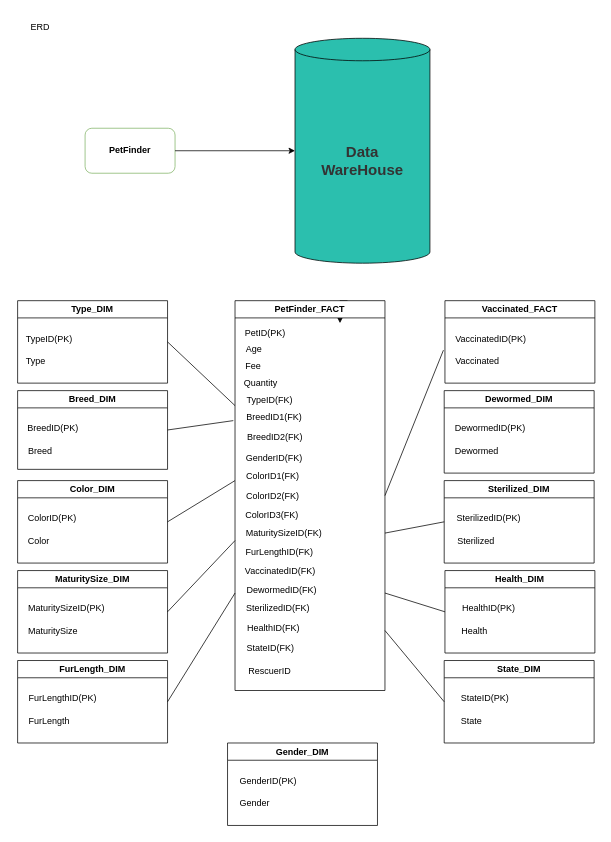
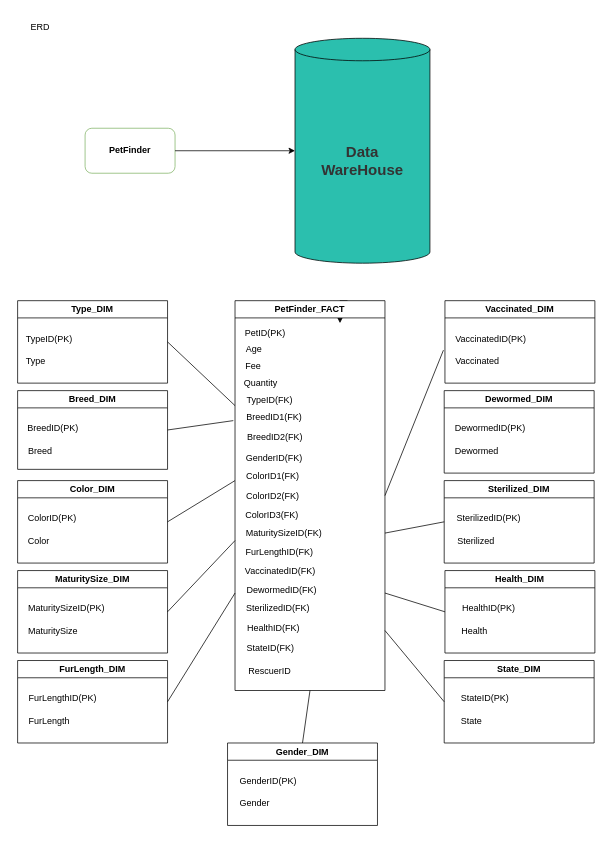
  <mxCell id="0" />
  <mxCell id="1" parent="0" />
  <mxCell id="2" value="Type_DIM" style="swimlane;whiteSpace=wrap;html=1;" parent="1" vertex="1"><mxGeometry x="23" y="400" width="200" height="110" as="geometry" /></mxCell>
  <mxCell id="3" value="TypeID(PK)" style="text;html=1;align=center;verticalAlign=middle;resizable=0;points=[];autosize=1;strokeColor=none;fillColor=none;" parent="2" vertex="1"><mxGeometry x="-3" y="36" width="90" height="30" as="geometry" /></mxCell>
  <mxCell id="4" value="Type" style="text;html=1;align=center;verticalAlign=middle;resizable=0;points=[];autosize=1;strokeColor=none;fillColor=none;" parent="2" vertex="1"><mxGeometry x="-1" y="66" width="50" height="30" as="geometry" /></mxCell>
  <mxCell id="5" style="edgeStyle=orthogonalEdgeStyle;rounded=0;orthogonalLoop=1;jettySize=auto;html=1;exitX=0.75;exitY=0;exitDx=0;exitDy=0;" parent="1" source="6" edge="1"><mxGeometry relative="1" as="geometry"><mxPoint x="453" y="430" as="targetPoint" /></mxGeometry></mxCell>
  <mxCell id="6" value="PetFinder_FACT" style="swimlane;whiteSpace=wrap;html=1;" parent="1" vertex="1"><mxGeometry x="313" y="400" width="200" height="520" as="geometry" /></mxCell>
  <mxCell id="7" value="PetID(PK)" style="text;html=1;align=center;verticalAlign=middle;resizable=0;points=[];autosize=1;strokeColor=none;fillColor=none;" parent="6" vertex="1"><mxGeometry y="28" width="80" height="30" as="geometry" /></mxCell>
  <mxCell id="8" value="TypeID(FK)" style="text;html=1;align=center;verticalAlign=middle;resizable=0;points=[];autosize=1;strokeColor=none;fillColor=none;" parent="6" vertex="1"><mxGeometry x="6" y="118" width="80" height="30" as="geometry" /></mxCell>
  <mxCell id="9" value="Age" style="text;html=1;align=center;verticalAlign=middle;resizable=0;points=[];autosize=1;strokeColor=none;fillColor=none;" parent="6" vertex="1"><mxGeometry x="5" y="50" width="40" height="30" as="geometry" /></mxCell>
  <mxCell id="10" value="GenderID(FK)" style="text;html=1;align=center;verticalAlign=middle;resizable=0;points=[];autosize=1;strokeColor=none;fillColor=none;" parent="6" vertex="1"><mxGeometry x="2" y="195" width="100" height="30" as="geometry" /></mxCell>
  <mxCell id="11" value="ColorID1(FK)" style="text;html=1;align=center;verticalAlign=middle;resizable=0;points=[];autosize=1;strokeColor=none;fillColor=none;" parent="6" vertex="1"><mxGeometry x="5" y="220" width="90" height="30" as="geometry" /></mxCell>
  <mxCell id="12" value="ColorID2(FK)" style="text;html=1;align=center;verticalAlign=middle;resizable=0;points=[];autosize=1;strokeColor=none;fillColor=none;" parent="6" vertex="1"><mxGeometry x="5" y="246" width="90" height="30" as="geometry" /></mxCell>
  <mxCell id="13" value="ColorID3(FK)" style="text;html=1;align=center;verticalAlign=middle;resizable=0;points=[];autosize=1;strokeColor=none;fillColor=none;" parent="6" vertex="1"><mxGeometry x="4" y="271" width="90" height="30" as="geometry" /></mxCell>
  <mxCell id="14" value="MaturitySizeID(FK)" style="text;html=1;align=center;verticalAlign=middle;resizable=0;points=[];autosize=1;strokeColor=none;fillColor=none;" parent="6" vertex="1"><mxGeometry x="5" y="296" width="120" height="30" as="geometry" /></mxCell>
  <mxCell id="15" value="FurLengthID(FK)" style="text;html=1;align=center;verticalAlign=middle;resizable=0;points=[];autosize=1;strokeColor=none;fillColor=none;" parent="6" vertex="1"><mxGeometry x="4" y="321" width="110" height="30" as="geometry" /></mxCell>
  <mxCell id="16" value="VaccinatedID(FK)" style="text;html=1;align=center;verticalAlign=middle;resizable=0;points=[];autosize=1;strokeColor=none;fillColor=none;" parent="6" vertex="1"><mxGeometry y="346" width="120" height="30" as="geometry" /></mxCell>
  <mxCell id="17" value="DewormedID(FK)" style="text;html=1;align=center;verticalAlign=middle;resizable=0;points=[];autosize=1;strokeColor=none;fillColor=none;" parent="6" vertex="1"><mxGeometry x="2" y="371" width="120" height="30" as="geometry" /></mxCell>
  <mxCell id="18" value="SterilizedID(FK)" style="text;html=1;align=center;verticalAlign=middle;resizable=0;points=[];autosize=1;strokeColor=none;fillColor=none;" parent="6" vertex="1"><mxGeometry x="2" y="396" width="110" height="30" as="geometry" /></mxCell>
  <mxCell id="19" value="HealthID(FK)" style="text;html=1;align=center;verticalAlign=middle;resizable=0;points=[];autosize=1;strokeColor=none;fillColor=none;" parent="6" vertex="1"><mxGeometry x="6" y="422" width="90" height="30" as="geometry" /></mxCell>
  <mxCell id="20" value="BreedID1(FK)" style="text;html=1;align=center;verticalAlign=middle;resizable=0;points=[];autosize=1;strokeColor=none;fillColor=none;" parent="6" vertex="1"><mxGeometry x="2" y="141" width="100" height="30" as="geometry" /></mxCell>
  <mxCell id="21" value="BreedID2(FK)" style="text;html=1;align=center;verticalAlign=middle;resizable=0;points=[];autosize=1;strokeColor=none;fillColor=none;" parent="6" vertex="1"><mxGeometry x="3" y="168" width="100" height="30" as="geometry" /></mxCell>
  <mxCell id="22" value="Fee" style="text;html=1;align=center;verticalAlign=middle;resizable=0;points=[];autosize=1;strokeColor=none;fillColor=none;" parent="6" vertex="1"><mxGeometry x="4" y="73" width="40" height="30" as="geometry" /></mxCell>
  <mxCell id="23" value="StateID(FK)" style="text;html=1;align=center;verticalAlign=middle;resizable=0;points=[];autosize=1;strokeColor=none;fillColor=none;" parent="6" vertex="1"><mxGeometry x="2" y="449" width="90" height="30" as="geometry" /></mxCell>
  <mxCell id="24" value="Quantity" style="text;html=1;align=center;verticalAlign=middle;resizable=0;points=[];autosize=1;strokeColor=none;fillColor=none;" parent="6" vertex="1"><mxGeometry x="-1" y="95" width="70" height="30" as="geometry" /></mxCell>
  <mxCell id="25" value="RescuerID" style="text;html=1;align=center;verticalAlign=middle;resizable=0;points=[];autosize=1;strokeColor=none;fillColor=none;" parent="6" vertex="1"><mxGeometry x="6" y="479" width="80" height="30" as="geometry" /></mxCell>
  <mxCell id="26" value="&lt;font color=&quot;#333333&quot; style=&quot;font-size: 20px;&quot;&gt;&lt;b style=&quot;&quot;&gt;Data&lt;br&gt;WareHouse&lt;/b&gt;&lt;/font&gt;" style="shape=cylinder3;whiteSpace=wrap;html=1;boundedLbl=1;backgroundOutline=1;size=15;fillColor=#2bbfae;" parent="1" vertex="1"><mxGeometry x="393" y="50" width="180" height="300" as="geometry" /></mxCell>
  <mxCell id="27" value="&lt;b&gt;PetFinder&lt;/b&gt;" style="rounded=1;whiteSpace=wrap;html=1;fillColor=#ffffff;strokeColor=#82b366;" parent="1" vertex="1"><mxGeometry x="113" y="170" width="120" height="60" as="geometry" /></mxCell>
  <mxCell id="28" value="" style="endArrow=classic;html=1;rounded=0;exitX=1;exitY=0.5;exitDx=0;exitDy=0;entryX=0;entryY=0.5;entryDx=0;entryDy=0;entryPerimeter=0;" parent="1" source="27" target="26" edge="1"><mxGeometry width="50" height="50" relative="1" as="geometry"><mxPoint x="403" y="360" as="sourcePoint" /><mxPoint x="453" y="310" as="targetPoint" /></mxGeometry></mxCell>
  <mxCell id="29" value="Breed_DIM" style="swimlane;whiteSpace=wrap;html=1;" parent="1" vertex="1"><mxGeometry x="23" y="520" width="200" height="105" as="geometry" /></mxCell>
  <mxCell id="30" value="BreedID(PK)" style="text;html=1;align=center;verticalAlign=middle;resizable=0;points=[];autosize=1;strokeColor=none;fillColor=none;" parent="29" vertex="1"><mxGeometry x="1.5" y="36" width="90" height="30" as="geometry" /></mxCell>
  <mxCell id="31" value="Breed" style="text;html=1;align=center;verticalAlign=middle;resizable=0;points=[];autosize=1;strokeColor=none;fillColor=none;" parent="29" vertex="1"><mxGeometry y="66" width="60" height="30" as="geometry" /></mxCell>
  <mxCell id="32" value="Color_DIM" style="swimlane;whiteSpace=wrap;html=1;startSize=23;" parent="1" vertex="1"><mxGeometry x="23" y="640" width="200" height="110" as="geometry" /></mxCell>
  <mxCell id="33" value="ColorID(PK)" style="text;html=1;align=center;verticalAlign=middle;resizable=0;points=[];autosize=1;strokeColor=none;fillColor=none;" parent="32" vertex="1"><mxGeometry x="1" y="36" width="90" height="30" as="geometry" /></mxCell>
  <mxCell id="34" value="Color" style="text;html=1;align=center;verticalAlign=middle;resizable=0;points=[];autosize=1;strokeColor=none;fillColor=none;" parent="32" vertex="1"><mxGeometry x="3" y="66" width="50" height="30" as="geometry" /></mxCell>
  <mxCell id="35" value="MaturitySize_DIM" style="swimlane;whiteSpace=wrap;html=1;startSize=23;" parent="1" vertex="1"><mxGeometry x="23" y="760" width="200" height="110" as="geometry" /></mxCell>
  <mxCell id="36" value="MaturitySizeID(PK)" style="text;html=1;align=center;verticalAlign=middle;resizable=0;points=[];autosize=1;strokeColor=none;fillColor=none;" parent="35" vertex="1"><mxGeometry y="36" width="130" height="30" as="geometry" /></mxCell>
  <mxCell id="37" value="MaturitySize" style="text;html=1;align=center;verticalAlign=middle;resizable=0;points=[];autosize=1;strokeColor=none;fillColor=none;" parent="35" vertex="1"><mxGeometry x="2" y="66" width="90" height="30" as="geometry" /></mxCell>
  <mxCell id="38" value="FurLength_DIM" style="swimlane;whiteSpace=wrap;html=1;startSize=23;" parent="1" vertex="1"><mxGeometry x="23" y="880" width="200" height="110" as="geometry" /></mxCell>
  <mxCell id="39" value="FurLengthID(PK)" style="text;html=1;align=center;verticalAlign=middle;resizable=0;points=[];autosize=1;strokeColor=none;fillColor=none;" parent="38" vertex="1"><mxGeometry x="5" y="36" width="110" height="30" as="geometry" /></mxCell>
  <mxCell id="40" value="FurLength" style="text;html=1;align=center;verticalAlign=middle;resizable=0;points=[];autosize=1;strokeColor=none;fillColor=none;" parent="38" vertex="1"><mxGeometry x="2" y="66" width="80" height="30" as="geometry" /></mxCell>
- <mxCell id="41" value="Vaccinated_FACT" style="swimlane;whiteSpace=wrap;html=1;startSize=23;" parent="1" vertex="1"><mxGeometry x="593" y="400" width="200" height="110" as="geometry" /></mxCell>
+ <mxCell id="41" value="Vaccinated_DIM" style="swimlane;whiteSpace=wrap;html=1;startSize=23;" parent="1" vertex="1"><mxGeometry x="593" y="400" width="200" height="110" as="geometry" /></mxCell>
  <mxCell id="42" value="VaccinatedID(PK)" style="text;html=1;align=center;verticalAlign=middle;resizable=0;points=[];autosize=1;strokeColor=none;fillColor=none;" parent="41" vertex="1"><mxGeometry x="1" y="36" width="120" height="30" as="geometry" /></mxCell>
  <mxCell id="43" value="Vaccinated" style="text;html=1;align=center;verticalAlign=middle;resizable=0;points=[];autosize=1;strokeColor=none;fillColor=none;" parent="41" vertex="1"><mxGeometry x="3" y="66" width="80" height="30" as="geometry" /></mxCell>
  <mxCell id="44" value="Dewormed_DIM" style="swimlane;whiteSpace=wrap;html=1;startSize=23;" parent="1" vertex="1"><mxGeometry x="592" y="520" width="200" height="110" as="geometry" /></mxCell>
  <mxCell id="45" value="DewormedID(PK)" style="text;html=1;align=center;verticalAlign=middle;resizable=0;points=[];autosize=1;strokeColor=none;fillColor=none;" parent="44" vertex="1"><mxGeometry x="1" y="36" width="120" height="30" as="geometry" /></mxCell>
  <mxCell id="46" value="Dewormed" style="text;html=1;align=center;verticalAlign=middle;resizable=0;points=[];autosize=1;strokeColor=none;fillColor=none;" parent="44" vertex="1"><mxGeometry x="3" y="66" width="80" height="30" as="geometry" /></mxCell>
  <mxCell id="47" value="Sterilized_DIM" style="swimlane;whiteSpace=wrap;html=1;startSize=23;" parent="1" vertex="1"><mxGeometry x="592" y="640" width="200" height="110" as="geometry" /></mxCell>
  <mxCell id="48" value="SterilizedID(PK)" style="text;html=1;align=center;verticalAlign=middle;resizable=0;points=[];autosize=1;strokeColor=none;fillColor=none;" parent="47" vertex="1"><mxGeometry x="4" y="36" width="110" height="30" as="geometry" /></mxCell>
  <mxCell id="49" value="Sterilized" style="text;html=1;align=center;verticalAlign=middle;resizable=0;points=[];autosize=1;strokeColor=none;fillColor=none;" parent="47" vertex="1"><mxGeometry x="7" y="66" width="70" height="30" as="geometry" /></mxCell>
  <mxCell id="50" value="Health_DIM" style="swimlane;whiteSpace=wrap;html=1;startSize=23;" parent="1" vertex="1"><mxGeometry x="593" y="760" width="200" height="110" as="geometry" /></mxCell>
  <mxCell id="51" value="HealthID(PK)" style="text;html=1;align=center;verticalAlign=middle;resizable=0;points=[];autosize=1;strokeColor=none;fillColor=none;" parent="50" vertex="1"><mxGeometry x="13" y="36" width="90" height="30" as="geometry" /></mxCell>
  <mxCell id="52" value="Health" style="text;html=1;align=center;verticalAlign=middle;resizable=0;points=[];autosize=1;strokeColor=none;fillColor=none;" parent="50" vertex="1"><mxGeometry x="9" y="66" width="60" height="30" as="geometry" /></mxCell>
  <mxCell id="53" value="State_DIM" style="swimlane;whiteSpace=wrap;html=1;startSize=23;" parent="1" vertex="1"><mxGeometry x="592" y="880" width="200" height="110" as="geometry" /></mxCell>
  <mxCell id="54" value="StateID(PK)" style="text;html=1;align=center;verticalAlign=middle;resizable=0;points=[];autosize=1;strokeColor=none;fillColor=none;" parent="53" vertex="1"><mxGeometry x="9" y="36" width="90" height="30" as="geometry" /></mxCell>
  <mxCell id="55" value="State" style="text;html=1;align=center;verticalAlign=middle;resizable=0;points=[];autosize=1;strokeColor=none;fillColor=none;" parent="53" vertex="1"><mxGeometry x="11" y="66" width="50" height="30" as="geometry" /></mxCell>
  <mxCell id="56" value="Gender_DIM" style="swimlane;whiteSpace=wrap;html=1;startSize=23;" parent="1" vertex="1"><mxGeometry x="303" y="990" width="200" height="110" as="geometry" /></mxCell>
  <mxCell id="57" value="GenderID(PK)" style="text;html=1;align=center;verticalAlign=middle;resizable=0;points=[];autosize=1;strokeColor=none;fillColor=none;" parent="56" vertex="1"><mxGeometry x="4" y="36" width="100" height="30" as="geometry" /></mxCell>
  <mxCell id="58" value="Gender" style="text;html=1;align=center;verticalAlign=middle;resizable=0;points=[];autosize=1;strokeColor=none;fillColor=none;" parent="56" vertex="1"><mxGeometry x="6" y="66" width="60" height="30" as="geometry" /></mxCell>
  <mxCell id="59" value="" style="endArrow=none;html=1;rounded=0;exitX=1;exitY=0.5;exitDx=0;exitDy=0;" parent="1" source="2" edge="1"><mxGeometry width="50" height="50" relative="1" as="geometry"><mxPoint x="333" y="730" as="sourcePoint" /><mxPoint x="313" y="540" as="targetPoint" /></mxGeometry></mxCell>
  <mxCell id="60" value="" style="endArrow=none;html=1;rounded=0;exitX=1;exitY=0.5;exitDx=0;exitDy=0;entryX=-0.043;entryY=0.633;entryDx=0;entryDy=0;entryPerimeter=0;" parent="1" source="29" target="20" edge="1"><mxGeometry width="50" height="50" relative="1" as="geometry"><mxPoint x="233" y="465" as="sourcePoint" /><mxPoint x="311" y="576" as="targetPoint" /></mxGeometry></mxCell>
  <mxCell id="61" value="" style="endArrow=none;html=1;rounded=0;exitX=1;exitY=0.5;exitDx=0;exitDy=0;" parent="1" source="32" edge="1"><mxGeometry width="50" height="50" relative="1" as="geometry"><mxPoint x="243" y="475" as="sourcePoint" /><mxPoint x="313" y="640" as="targetPoint" /></mxGeometry></mxCell>
  <mxCell id="62" value="" style="endArrow=none;html=1;rounded=0;exitX=1;exitY=0.5;exitDx=0;exitDy=0;" parent="1" source="35" edge="1"><mxGeometry width="50" height="50" relative="1" as="geometry"><mxPoint x="253" y="485" as="sourcePoint" /><mxPoint x="313" y="720" as="targetPoint" /></mxGeometry></mxCell>
  <mxCell id="63" value="" style="endArrow=none;html=1;rounded=0;exitX=1;exitY=0.5;exitDx=0;exitDy=0;entryX=0;entryY=0.75;entryDx=0;entryDy=0;" parent="1" source="38" target="6" edge="1"><mxGeometry width="50" height="50" relative="1" as="geometry"><mxPoint x="263" y="495" as="sourcePoint" /><mxPoint x="341" y="606" as="targetPoint" /></mxGeometry></mxCell>
  <mxCell id="64" value="" style="endArrow=none;html=1;rounded=0;exitX=-0.025;exitY=1;exitDx=0;exitDy=0;exitPerimeter=0;entryX=1;entryY=0.5;entryDx=0;entryDy=0;" parent="1" source="42" target="6" edge="1"><mxGeometry width="50" height="50" relative="1" as="geometry"><mxPoint x="273" y="505" as="sourcePoint" /><mxPoint x="503" y="760" as="targetPoint" /></mxGeometry></mxCell>
  <mxCell id="65" value="" style="endArrow=none;html=1;rounded=0;exitX=0;exitY=0.5;exitDx=0;exitDy=0;" parent="1" source="47" edge="1"><mxGeometry width="50" height="50" relative="1" as="geometry"><mxPoint x="283" y="515" as="sourcePoint" /><mxPoint x="513" y="710" as="targetPoint" /></mxGeometry></mxCell>
  <mxCell id="66" value="" style="endArrow=none;html=1;rounded=0;exitX=0;exitY=0.5;exitDx=0;exitDy=0;entryX=1;entryY=0.75;entryDx=0;entryDy=0;" parent="1" source="50" target="6" edge="1"><mxGeometry width="50" height="50" relative="1" as="geometry"><mxPoint x="293" y="525" as="sourcePoint" /><mxPoint x="371" y="636" as="targetPoint" /></mxGeometry></mxCell>
  <mxCell id="67" value="" style="endArrow=none;html=1;rounded=0;exitX=0;exitY=0.5;exitDx=0;exitDy=0;" parent="1" source="53" edge="1"><mxGeometry width="50" height="50" relative="1" as="geometry"><mxPoint x="303" y="535" as="sourcePoint" /><mxPoint x="513" y="840" as="targetPoint" /></mxGeometry></mxCell>
+ <mxCell id="68" value="" style="endArrow=none;html=1;rounded=0;exitX=0.5;exitY=0;exitDx=0;exitDy=0;entryX=0.5;entryY=1;entryDx=0;entryDy=0;" parent="1" source="56" target="6" edge="1"><mxGeometry width="50" height="50" relative="1" as="geometry"><mxPoint x="313" y="545" as="sourcePoint" /><mxPoint x="391" y="656" as="targetPoint" /></mxGeometry></mxCell>
  <mxCell id="69" value="ERD" style="text;html=1;align=center;verticalAlign=middle;resizable=0;points=[];autosize=1;strokeColor=none;fillColor=none;" vertex="1" parent="1"><mxGeometry x="28" y="20" width="50" height="30" as="geometry" /></mxCell>
